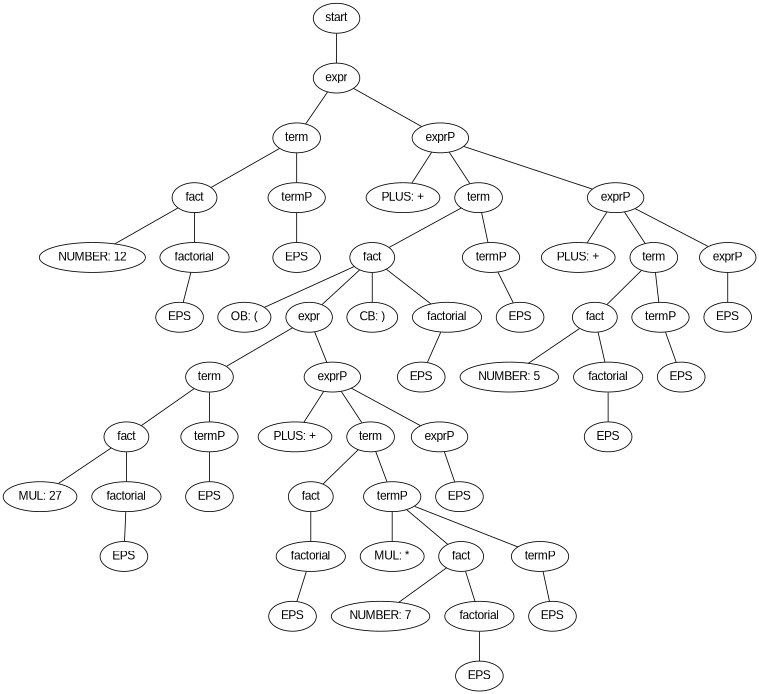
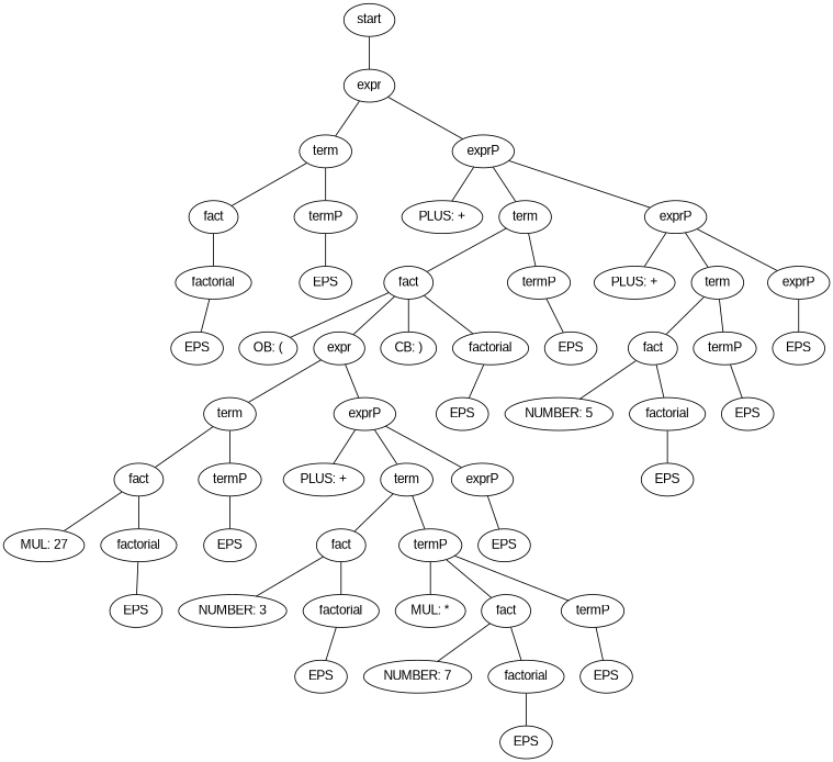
  graph {
    fontname="Liberation Sans"
    node [fontname="Liberation Sans"]
    edge [fontname="Liberation Sans"]
    n1 [label=start]
    n2 [label=expr]
    n3 [label=term]
    n4 [label=exprP]
    n5 [label=fact]
    n6 [label=termP]
    n7 [label="PLUS: +"]
    n8 [label=term]
    n9 [label=exprP]
-   n10 [label="NUMBER: 12"]
    n11 [label=factorial]
    n12 [label=EPS]
    n13 [label=EPS]
    n14 [label=fact]
    n15 [label=termP]
    n16 [label="PLUS: +"]
    n17 [label=term]
    n18 [label=exprP]
    n19 [label="OB: ("]
    n20 [label=expr]
    n21 [label="CB: )"]
    n22 [label=factorial]
    n23 [label=EPS]
    n24 [label=term]
    n25 [label=exprP]
    n26 [label=EPS]
    n27 [label=fact]
    n28 [label=termP]
    n29 [label="PLUS: +"]
    n30 [label=term]
    n31 [label=exprP]
    n32 [label="MUL: 27"]
    n33 [label=factorial]
    n34 [label=EPS]
    n35 [label=EPS]
    n36 [label=fact]
    n37 [label=termP]
    n38 [label=EPS]
+   n39 [label="NUMBER: 3"]
    n40 [label=factorial]
    n41 [label="MUL: *"]
    n42 [label=fact]
    n43 [label=termP]
    n44 [label=EPS]
    n45 [label="NUMBER: 7"]
    n46 [label=factorial]
    n47 [label=EPS]
    n48 [label=EPS]
    n49 [label=fact]
    n50 [label=termP]
    n51 [label=EPS]
    n52 [label="NUMBER: 5"]
    n53 [label=factorial]
    n54 [label=EPS]
    n55 [label=EPS]
    n1 -- n2
    n2 -- n3
    n2 -- n4
    n3 -- n5
    n3 -- n6
    n4 -- n7
    n4 -- n8
    n4 -- n9
-   n5 -- n10
    n5 -- n11
    n6 -- n12
    n8 -- n14
    n8 -- n15
    n9 -- n16
    n9 -- n17
    n9 -- n18
    n11 -- n13
    n14 -- n19
    n14 -- n20
    n14 -- n21
    n14 -- n22
    n15 -- n23
    n17 -- n49
    n17 -- n50
    n18 -- n51
    n20 -- n24
    n20 -- n25
    n22 -- n26
    n24 -- n27
    n24 -- n28
    n25 -- n29
    n25 -- n30
    n25 -- n31
    n27 -- n32
    n27 -- n33
    n28 -- n34
    n30 -- n36
    n30 -- n37
    n31 -- n38
    n33 -- n35
+   n36 -- n39
    n36 -- n40
    n37 -- n41
    n37 -- n42
    n37 -- n43
    n40 -- n44
    n42 -- n45
    n42 -- n46
    n43 -- n47
    n46 -- n48
    n49 -- n52
    n49 -- n53
    n50 -- n54
    n53 -- n55
  }
